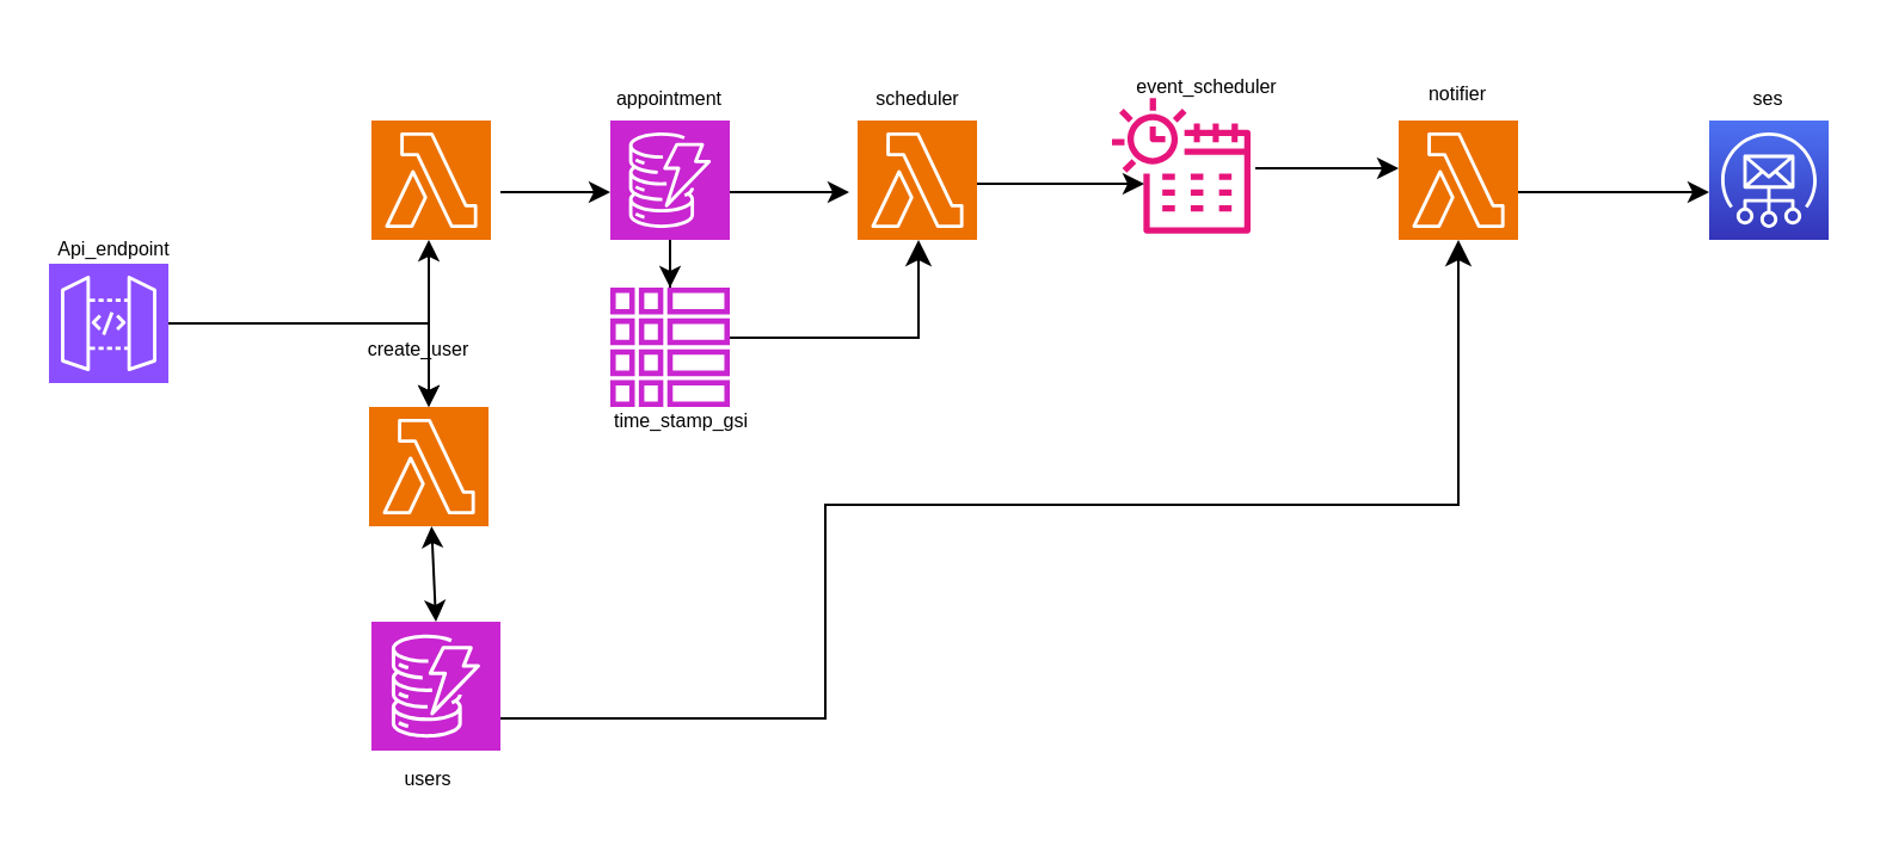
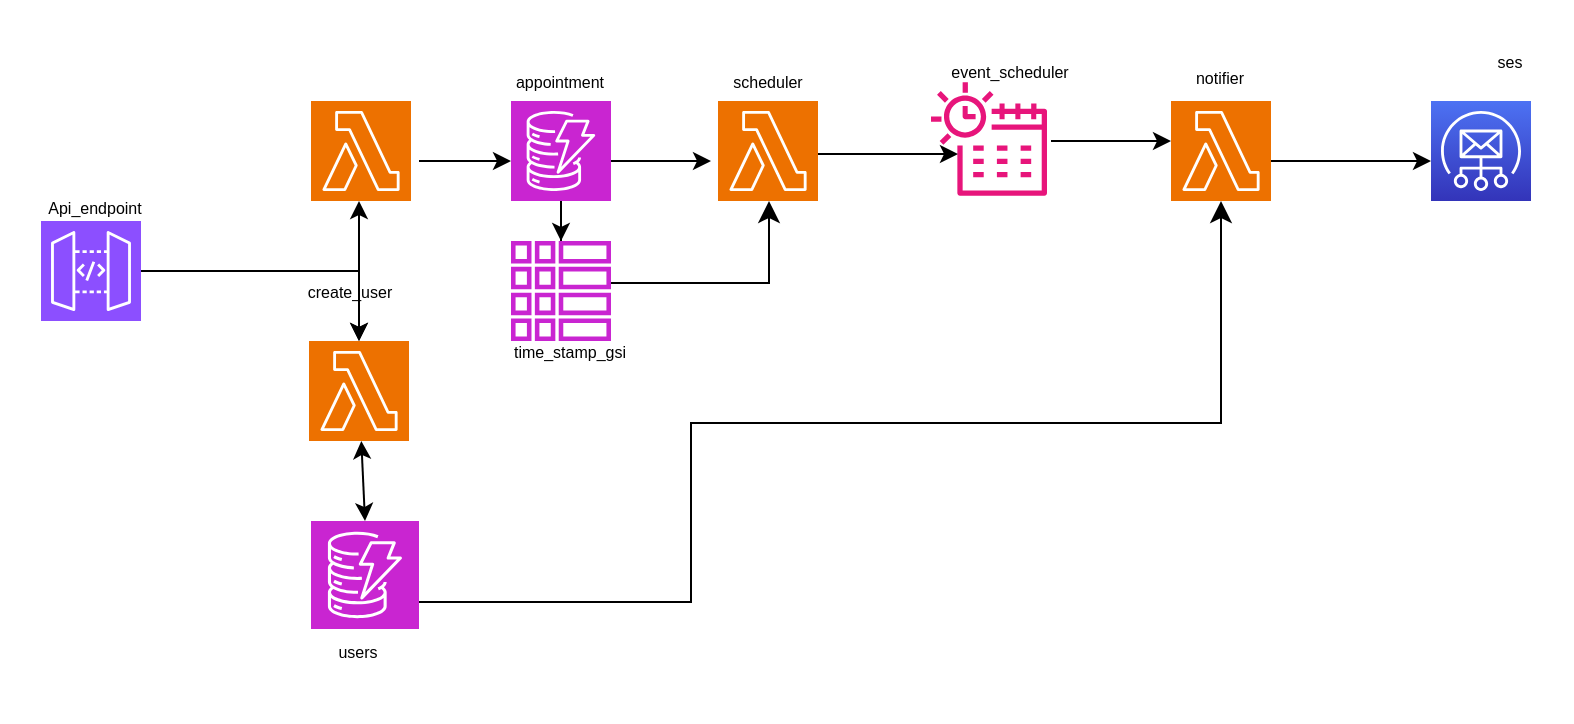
  <mxCell id="0" />
  <mxCell id="1" parent="0" />
  <mxCell id="2" value="" style="edgeStyle=orthogonalEdgeStyle;rounded=0;orthogonalLoop=1;jettySize=auto;html=1;" edge="1" parent="1" source="3" target="30"><mxGeometry relative="1" as="geometry" /></mxCell>
  <mxCell id="3" value="" style="sketch=0;points=[[0,0,0],[0.25,0,0],[0.5,0,0],[0.75,0,0],[1,0,0],[0,1,0],[0.25,1,0],[0.5,1,0],[0.75,1,0],[1,1,0],[0,0.25,0],[0,0.5,0],[0,0.75,0],[1,0.25,0],[1,0.5,0],[1,0.75,0]];outlineConnect=0;fontColor=#232F3E;fillColor=#8C4FFF;strokeColor=#ffffff;dashed=0;verticalLabelPosition=bottom;verticalAlign=top;align=center;html=1;fontSize=12;fontStyle=0;aspect=fixed;shape=mxgraph.aws4.resourceIcon;resIcon=mxgraph.aws4.api_gateway;" vertex="1" parent="1"><mxGeometry x="20" y="110" width="50" height="50" as="geometry" /></mxCell>
  <mxCell id="4" value="" style="sketch=0;points=[[0,0,0],[0.25,0,0],[0.5,0,0],[0.75,0,0],[1,0,0],[0,1,0],[0.25,1,0],[0.5,1,0],[0.75,1,0],[1,1,0],[0,0.25,0],[0,0.5,0],[0,0.75,0],[1,0.25,0],[1,0.5,0],[1,0.75,0]];outlineConnect=0;fontColor=#232F3E;fillColor=#C925D1;strokeColor=#ffffff;dashed=0;verticalLabelPosition=bottom;verticalAlign=top;align=center;html=1;fontSize=12;fontStyle=0;aspect=fixed;shape=mxgraph.aws4.resourceIcon;resIcon=mxgraph.aws4.dynamodb;" vertex="1" parent="1"><mxGeometry x="155" y="260" width="54" height="54" as="geometry" /></mxCell>
  <mxCell id="5" value="" style="sketch=0;points=[[0,0,0],[0.25,0,0],[0.5,0,0],[0.75,0,0],[1,0,0],[0,1,0],[0.25,1,0],[0.5,1,0],[0.75,1,0],[1,1,0],[0,0.25,0],[0,0.5,0],[0,0.75,0],[1,0.25,0],[1,0.5,0],[1,0.75,0]];outlineConnect=0;fontColor=#232F3E;fillColor=#ED7100;strokeColor=#ffffff;dashed=0;verticalLabelPosition=bottom;verticalAlign=top;align=center;html=1;fontSize=12;fontStyle=0;aspect=fixed;shape=mxgraph.aws4.resourceIcon;resIcon=mxgraph.aws4.lambda;" vertex="1" parent="1"><mxGeometry x="358.5" y="50" width="50" height="50" as="geometry" /></mxCell>
  <mxCell id="6" value="" style="sketch=0;points=[[0,0,0],[0.25,0,0],[0.5,0,0],[0.75,0,0],[1,0,0],[0,1,0],[0.25,1,0],[0.5,1,0],[0.75,1,0],[1,1,0],[0,0.25,0],[0,0.5,0],[0,0.75,0],[1,0.25,0],[1,0.5,0],[1,0.75,0]];outlineConnect=0;fontColor=#232F3E;fillColor=#ED7100;strokeColor=#ffffff;dashed=0;verticalLabelPosition=bottom;verticalAlign=top;align=center;html=1;fontSize=12;fontStyle=0;aspect=fixed;shape=mxgraph.aws4.resourceIcon;resIcon=mxgraph.aws4.lambda;" vertex="1" parent="1"><mxGeometry x="585" y="50" width="50" height="50" as="geometry" /></mxCell>
  <mxCell id="7" value="" style="sketch=0;points=[[0,0,0],[0.25,0,0],[0.5,0,0],[0.75,0,0],[1,0,0],[0,1,0],[0.25,1,0],[0.5,1,0],[0.75,1,0],[1,1,0],[0,0.25,0],[0,0.5,0],[0,0.75,0],[1,0.25,0],[1,0.5,0],[1,0.75,0]];outlineConnect=0;fontColor=#232F3E;fillColor=#ED7100;strokeColor=#ffffff;dashed=0;verticalLabelPosition=bottom;verticalAlign=top;align=center;html=1;fontSize=12;fontStyle=0;aspect=fixed;shape=mxgraph.aws4.resourceIcon;resIcon=mxgraph.aws4.lambda;" vertex="1" parent="1"><mxGeometry x="155" y="50" width="50" height="50" as="geometry" /></mxCell>
  <mxCell id="8" value="" style="sketch=0;points=[[0,0,0],[0.25,0,0],[0.5,0,0],[0.75,0,0],[1,0,0],[0,1,0],[0.25,1,0],[0.5,1,0],[0.75,1,0],[1,1,0],[0,0.25,0],[0,0.5,0],[0,0.75,0],[1,0.25,0],[1,0.5,0],[1,0.75,0]];outlineConnect=0;fontColor=#232F3E;gradientColor=#4D72F3;gradientDirection=north;fillColor=#3334B9;strokeColor=#ffffff;dashed=0;verticalLabelPosition=bottom;verticalAlign=top;align=center;html=1;fontSize=12;fontStyle=0;aspect=fixed;shape=mxgraph.aws4.resourceIcon;resIcon=mxgraph.aws4.simple_email_service;" vertex="1" parent="1"><mxGeometry x="715" y="50" width="50" height="50" as="geometry" /></mxCell>
  <mxCell id="9" value="" style="sketch=0;outlineConnect=0;fontColor=#232F3E;gradientColor=none;fillColor=#E7157B;strokeColor=none;dashed=0;verticalLabelPosition=bottom;verticalAlign=top;align=center;html=1;fontSize=12;fontStyle=0;aspect=fixed;pointerEvents=1;shape=mxgraph.aws4.eventbridge_scheduler;" vertex="1" parent="1"><mxGeometry x="465" y="40" width="58" height="58" as="geometry" /></mxCell>
  <mxCell id="10" value="" style="edgeStyle=orthogonalEdgeStyle;rounded=0;orthogonalLoop=1;jettySize=auto;html=1;" edge="1" parent="1" source="11" target="19"><mxGeometry relative="1" as="geometry" /></mxCell>
  <mxCell id="11" value="" style="sketch=0;points=[[0,0,0],[0.25,0,0],[0.5,0,0],[0.75,0,0],[1,0,0],[0,1,0],[0.25,1,0],[0.5,1,0],[0.75,1,0],[1,1,0],[0,0.25,0],[0,0.5,0],[0,0.75,0],[1,0.25,0],[1,0.5,0],[1,0.75,0]];outlineConnect=0;fontColor=#232F3E;fillColor=#C925D1;strokeColor=#ffffff;dashed=0;verticalLabelPosition=bottom;verticalAlign=top;align=center;html=1;fontSize=12;fontStyle=0;aspect=fixed;shape=mxgraph.aws4.resourceIcon;resIcon=mxgraph.aws4.dynamodb;" vertex="1" parent="1"><mxGeometry x="255" y="50" width="50" height="50" as="geometry" /></mxCell>
  <mxCell id="12" value="" style="endArrow=classic;startArrow=classic;html=1;rounded=0;exitX=0.5;exitY=0;exitDx=0;exitDy=0;exitPerimeter=0;" edge="1" parent="1" source="30" target="7"><mxGeometry width="50" height="50" relative="1" as="geometry"><mxPoint x="135" y="154" as="sourcePoint" /><mxPoint x="182" y="110" as="targetPoint" /><Array as="points"><mxPoint x="179" y="100" /></Array></mxGeometry></mxCell>
  <mxCell id="13" value="" style="edgeStyle=none;orthogonalLoop=1;jettySize=auto;html=1;rounded=0;" edge="1" parent="1"><mxGeometry width="100" relative="1" as="geometry"><mxPoint x="209" y="80" as="sourcePoint" /><mxPoint x="255" y="80" as="targetPoint" /><Array as="points" /></mxGeometry></mxCell>
  <mxCell id="14" value="" style="edgeStyle=none;orthogonalLoop=1;jettySize=auto;html=1;rounded=0;" edge="1" parent="1"><mxGeometry width="100" relative="1" as="geometry"><mxPoint x="305" y="80" as="sourcePoint" /><mxPoint x="355" y="80" as="targetPoint" /><Array as="points" /></mxGeometry></mxCell>
  <mxCell id="15" value="" style="edgeStyle=none;orthogonalLoop=1;jettySize=auto;html=1;rounded=0;" edge="1" parent="1"><mxGeometry width="100" relative="1" as="geometry"><mxPoint x="408.5" y="76.5" as="sourcePoint" /><mxPoint x="478.5" y="76.5" as="targetPoint" /><Array as="points"><mxPoint x="428.5" y="76.5" /><mxPoint x="448.5" y="76.5" /></Array></mxGeometry></mxCell>
  <mxCell id="16" value="" style="edgeStyle=none;orthogonalLoop=1;jettySize=auto;html=1;rounded=0;" edge="1" parent="1"><mxGeometry width="100" relative="1" as="geometry"><mxPoint x="525" y="70" as="sourcePoint" /><mxPoint x="585" y="70" as="targetPoint" /><Array as="points" /></mxGeometry></mxCell>
  <mxCell id="17" value="" style="edgeStyle=none;orthogonalLoop=1;jettySize=auto;html=1;rounded=0;" edge="1" parent="1"><mxGeometry width="100" relative="1" as="geometry"><mxPoint x="635" y="80" as="sourcePoint" /><mxPoint x="715" y="80" as="targetPoint" /><Array as="points" /></mxGeometry></mxCell>
  <mxCell id="18" value="" style="edgeStyle=segmentEdgeStyle;endArrow=classic;html=1;curved=0;rounded=0;endSize=8;startSize=8;sourcePerimeterSpacing=0;targetPerimeterSpacing=0;exitX=1;exitY=0.75;exitDx=0;exitDy=0;exitPerimeter=0;entryX=0.5;entryY=1;entryDx=0;entryDy=0;entryPerimeter=0;" edge="1" parent="1" source="4" target="6"><mxGeometry width="100" relative="1" as="geometry"><mxPoint x="345" y="240" as="sourcePoint" /><mxPoint x="745" y="120" as="targetPoint" /><Array as="points"><mxPoint x="345" y="211" /><mxPoint x="610" y="210" /></Array></mxGeometry></mxCell>
  <mxCell id="19" value="" style="sketch=0;outlineConnect=0;fontColor=#232F3E;gradientColor=none;fillColor=#C925D1;strokeColor=none;dashed=0;verticalLabelPosition=bottom;verticalAlign=top;align=center;html=1;fontSize=12;fontStyle=0;aspect=fixed;pointerEvents=1;shape=mxgraph.aws4.global_secondary_index;" vertex="1" parent="1"><mxGeometry x="255" y="120" width="50" height="50" as="geometry" /></mxCell>
  <mxCell id="20" value="" style="edgeStyle=elbowEdgeStyle;elbow=horizontal;endArrow=classic;html=1;curved=0;rounded=0;endSize=8;startSize=8;exitX=1;exitY=0.42;exitDx=0;exitDy=0;exitPerimeter=0;" edge="1" parent="1" source="19"><mxGeometry width="50" height="50" relative="1" as="geometry"><mxPoint x="395" y="250" as="sourcePoint" /><mxPoint x="384" y="100" as="targetPoint" /><Array as="points"><mxPoint x="384" y="130" /></Array></mxGeometry></mxCell>
  <mxCell id="21" value="&lt;font style=&quot;font-size: 8px;&quot;&gt;Api_endpoint&lt;/font&gt;" style="text;strokeColor=none;align=center;fillColor=none;html=1;verticalAlign=middle;whiteSpace=wrap;rounded=0;" vertex="1" parent="1"><mxGeometry x="25" y="98" width="45" height="10" as="geometry" /></mxCell>
  <mxCell id="22" value="&lt;font style=&quot;font-size: 8px;&quot;&gt;users&lt;/font&gt;" style="text;strokeColor=none;align=center;fillColor=none;html=1;verticalAlign=middle;whiteSpace=wrap;rounded=0;" vertex="1" parent="1"><mxGeometry x="149" y="310" width="60" height="30" as="geometry" /></mxCell>
  <mxCell id="23" value="&lt;font style=&quot;font-size: 8px;&quot;&gt;appointment&lt;/font&gt;" style="text;strokeColor=none;align=center;fillColor=none;html=1;verticalAlign=middle;whiteSpace=wrap;rounded=0;" vertex="1" parent="1"><mxGeometry x="275" y="25" width="10" height="30" as="geometry" /></mxCell>
  <mxCell id="24" value="&lt;font style=&quot;font-size: 8px;&quot;&gt;time_stamp_gsi&lt;/font&gt;" style="text;strokeColor=none;align=center;fillColor=none;html=1;verticalAlign=middle;whiteSpace=wrap;rounded=0;" vertex="1" parent="1"><mxGeometry x="255" y="160" width="60" height="30" as="geometry" /></mxCell>
  <mxCell id="25" value="&lt;font style=&quot;font-size: 8px;&quot;&gt;scheduler&lt;/font&gt;" style="text;strokeColor=none;align=center;fillColor=none;html=1;verticalAlign=middle;whiteSpace=wrap;rounded=0;" vertex="1" parent="1"><mxGeometry x="371.75" y="25" width="23.5" height="30" as="geometry" /></mxCell>
  <mxCell id="26" value="&lt;font style=&quot;font-size: 8px;&quot;&gt;event_scheduler&lt;/font&gt;" style="text;strokeColor=none;align=center;fillColor=none;html=1;verticalAlign=middle;whiteSpace=wrap;rounded=0;" vertex="1" parent="1"><mxGeometry x="475" y="20" width="60" height="30" as="geometry" /></mxCell>
  <mxCell id="27" value="&lt;font style=&quot;font-size: 8px;&quot;&gt;notifier&lt;/font&gt;&lt;div&gt;&lt;br&gt;&lt;/div&gt;" style="text;strokeColor=none;align=center;fillColor=none;html=1;verticalAlign=middle;whiteSpace=wrap;rounded=0;" vertex="1" parent="1"><mxGeometry x="590" y="40" width="40" height="10" as="geometry" /></mxCell>
- <mxCell id="28" value="&lt;font style=&quot;font-size: 8px;&quot;&gt;ses&lt;/font&gt;" style="text;strokeColor=none;align=center;fillColor=none;html=1;verticalAlign=middle;whiteSpace=wrap;rounded=0;" vertex="1" parent="1"><mxGeometry x="715" y="30" width="50" height="20" as="geometry" /></mxCell>
+ <mxCell id="28" value="&lt;font style=&quot;font-size: 8px;&quot;&gt;ses&lt;/font&gt;" style="text;strokeColor=none;align=center;fillColor=none;html=1;verticalAlign=middle;whiteSpace=wrap;rounded=0;" vertex="1" parent="1"><mxGeometry x="730" y="20" width="50" height="20" as="geometry" /></mxCell>
  <mxCell id="29" value="" style="endArrow=classic;startArrow=classic;html=1;rounded=0;exitX=0.5;exitY=0;exitDx=0;exitDy=0;exitPerimeter=0;" edge="1" parent="1" source="4" target="30"><mxGeometry width="50" height="50" relative="1" as="geometry"><mxPoint x="179" y="260" as="sourcePoint" /><mxPoint x="182" y="110" as="targetPoint" /></mxGeometry></mxCell>
  <mxCell id="30" value="" style="sketch=0;points=[[0,0,0],[0.25,0,0],[0.5,0,0],[0.75,0,0],[1,0,0],[0,1,0],[0.25,1,0],[0.5,1,0],[0.75,1,0],[1,1,0],[0,0.25,0],[0,0.5,0],[0,0.75,0],[1,0.25,0],[1,0.5,0],[1,0.75,0]];outlineConnect=0;fontColor=#232F3E;fillColor=#ED7100;strokeColor=#ffffff;dashed=0;verticalLabelPosition=bottom;verticalAlign=top;align=center;html=1;fontSize=12;fontStyle=0;aspect=fixed;shape=mxgraph.aws4.resourceIcon;resIcon=mxgraph.aws4.lambda;" vertex="1" parent="1"><mxGeometry x="154" y="170" width="50" height="50" as="geometry" /></mxCell>
  <mxCell id="31" value="&lt;font style=&quot;font-size: 8px;&quot;&gt;create_user&lt;/font&gt;" style="text;strokeColor=none;align=center;fillColor=none;html=1;verticalAlign=middle;whiteSpace=wrap;rounded=0;" vertex="1" parent="1"><mxGeometry x="160" y="135" width="30" height="20" as="geometry" /></mxCell>
